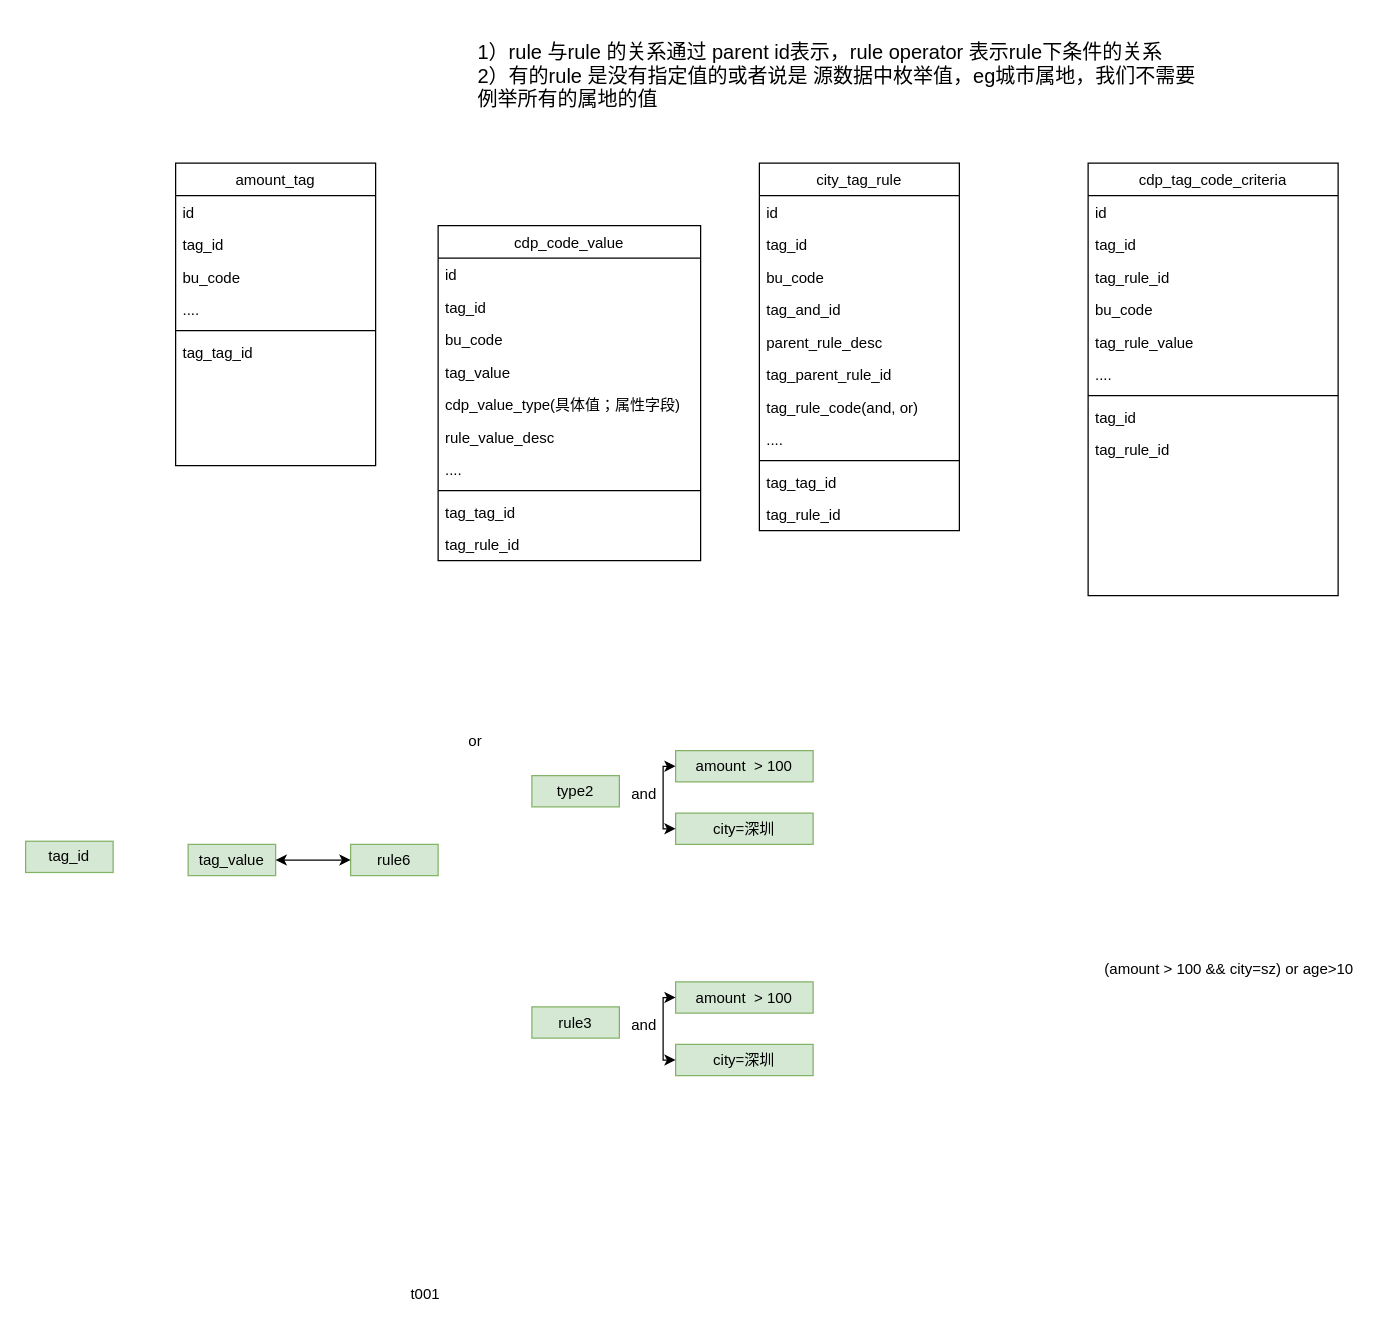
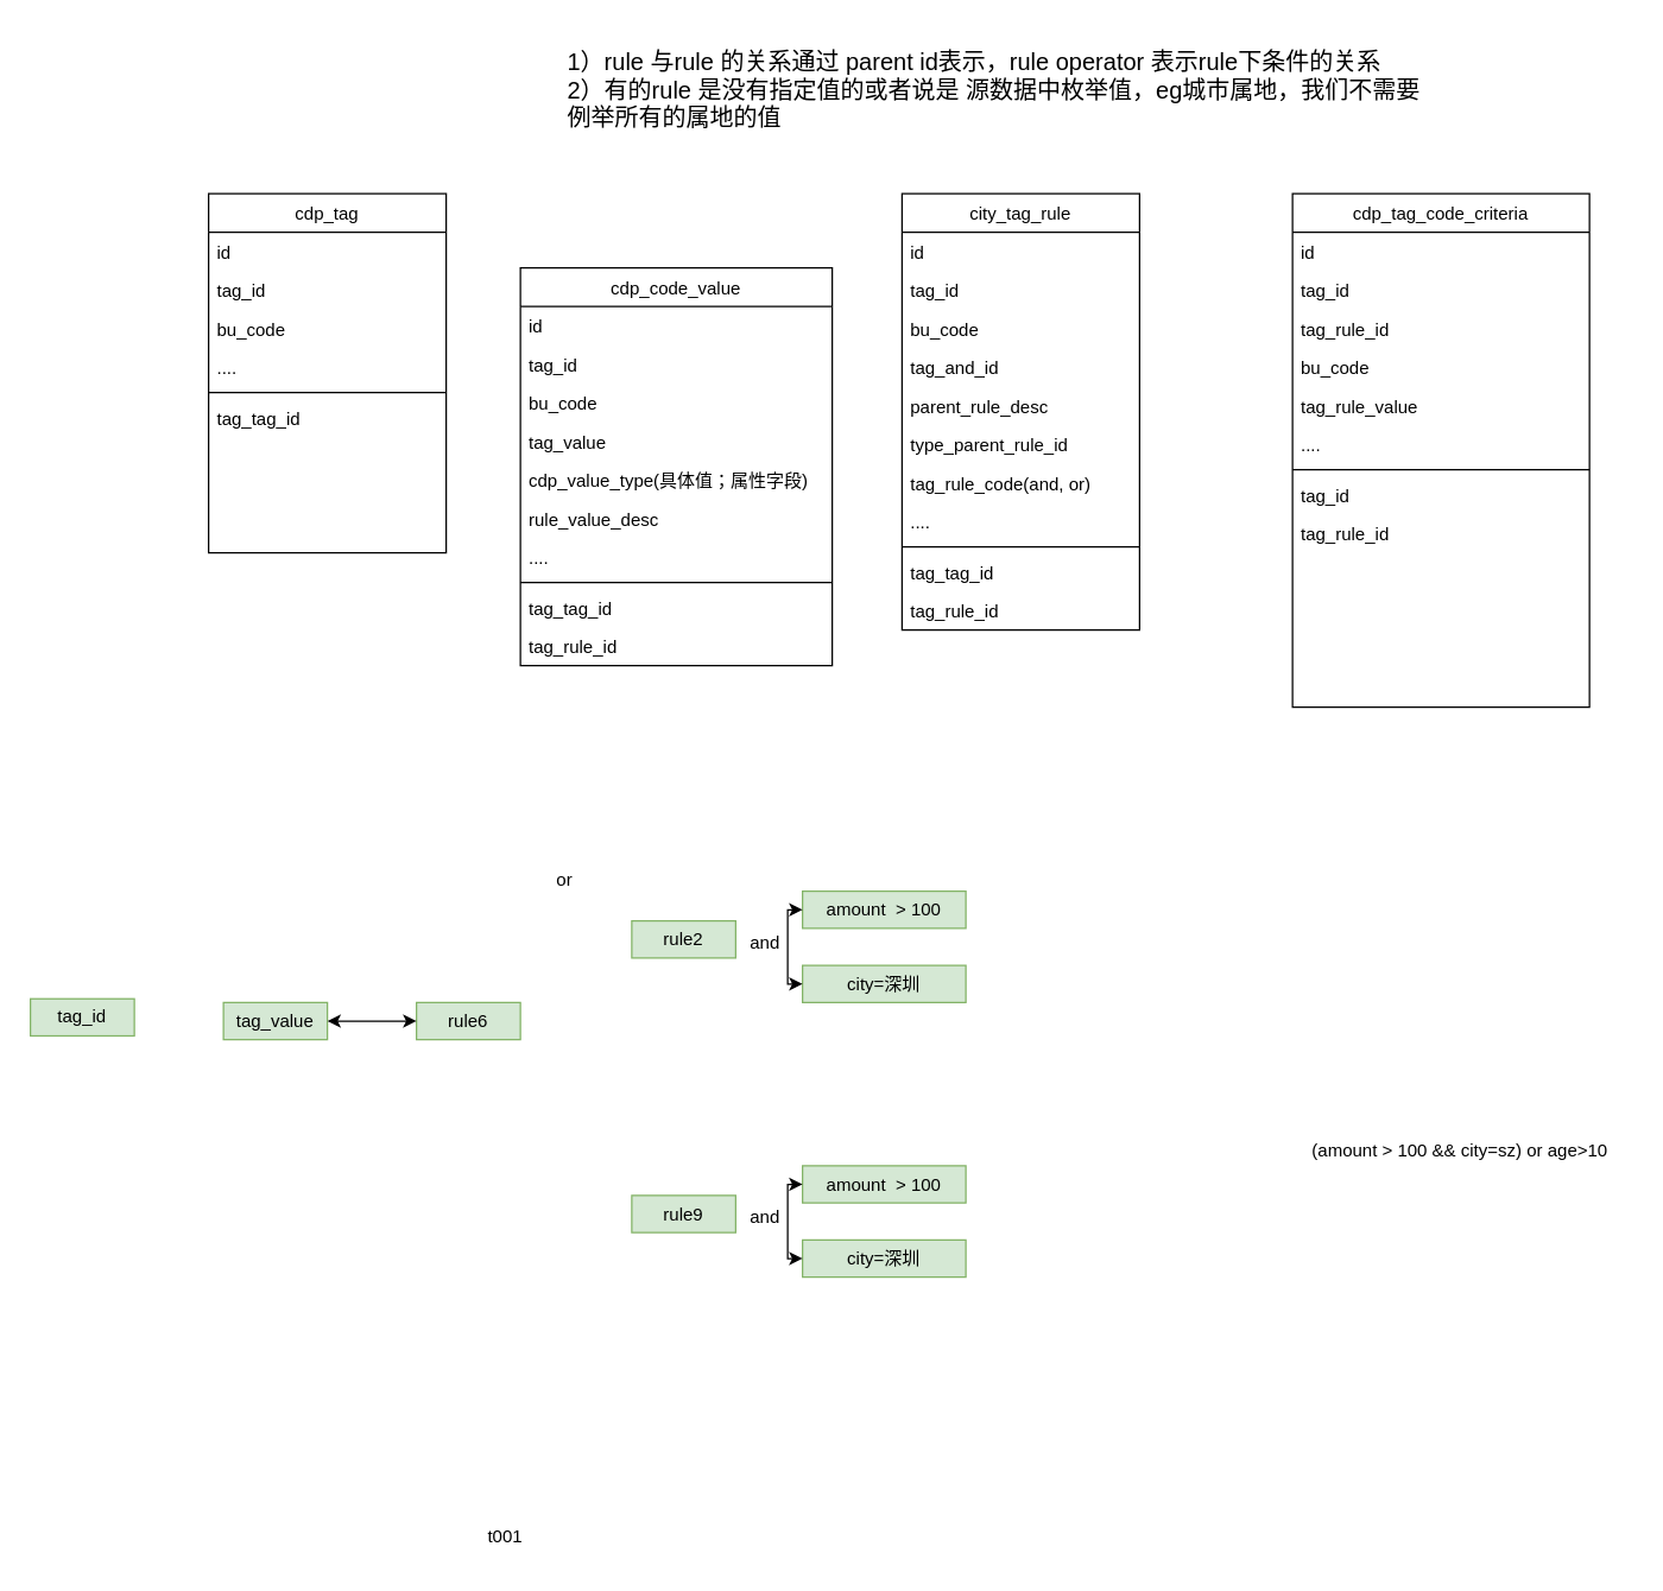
  <mxCell id="0" />
  <mxCell id="1" parent="0" />
  <mxCell id="2" value="city_tag_rule" style="swimlane;fontStyle=0;align=center;verticalAlign=top;childLayout=stackLayout;horizontal=1;startSize=26;horizontalStack=0;resizeParent=1;resizeLast=0;collapsible=1;marginBottom=0;rounded=0;shadow=0;strokeWidth=1;" parent="1" vertex="1"><mxGeometry x="607" y="130" width="160" height="294" as="geometry"><mxRectangle x="550" y="140" width="160" height="26" as="alternateBounds" /></mxGeometry></mxCell>
  <mxCell id="3" value="id" style="text;align=left;verticalAlign=top;spacingLeft=4;spacingRight=4;overflow=hidden;rotatable=0;points=[[0,0.5],[1,0.5]];portConstraint=eastwest;rounded=0;shadow=0;html=0;" parent="2" vertex="1"><mxGeometry y="26" width="160" height="26" as="geometry" /></mxCell>
  <mxCell id="4" value="tag_id" style="text;align=left;verticalAlign=top;spacingLeft=4;spacingRight=4;overflow=hidden;rotatable=0;points=[[0,0.5],[1,0.5]];portConstraint=eastwest;rounded=0;shadow=0;html=0;" parent="2" vertex="1"><mxGeometry y="52" width="160" height="26" as="geometry" /></mxCell>
  <mxCell id="5" value="bu_code" style="text;align=left;verticalAlign=top;spacingLeft=4;spacingRight=4;overflow=hidden;rotatable=0;points=[[0,0.5],[1,0.5]];portConstraint=eastwest;rounded=0;shadow=0;html=0;" parent="2" vertex="1"><mxGeometry y="78" width="160" height="26" as="geometry" /></mxCell>
  <mxCell id="6" value="tag_and_id" style="text;align=left;verticalAlign=top;spacingLeft=4;spacingRight=4;overflow=hidden;rotatable=0;points=[[0,0.5],[1,0.5]];portConstraint=eastwest;rounded=0;shadow=0;html=0;" parent="2" vertex="1"><mxGeometry y="104" width="160" height="26" as="geometry" /></mxCell>
  <mxCell id="7" value="parent_rule_desc" style="text;align=left;verticalAlign=top;spacingLeft=4;spacingRight=4;overflow=hidden;rotatable=0;points=[[0,0.5],[1,0.5]];portConstraint=eastwest;rounded=0;shadow=0;html=0;" parent="2" vertex="1"><mxGeometry y="130" width="160" height="26" as="geometry" /></mxCell>
- <mxCell id="8" value="tag_parent_rule_id" style="text;align=left;verticalAlign=top;spacingLeft=4;spacingRight=4;overflow=hidden;rotatable=0;points=[[0,0.5],[1,0.5]];portConstraint=eastwest;rounded=0;shadow=0;html=0;" parent="2" vertex="1"><mxGeometry y="156" width="160" height="26" as="geometry" /></mxCell>
+ <mxCell id="8" value="type_parent_rule_id" style="text;align=left;verticalAlign=top;spacingLeft=4;spacingRight=4;overflow=hidden;rotatable=0;points=[[0,0.5],[1,0.5]];portConstraint=eastwest;rounded=0;shadow=0;html=0;" parent="2" vertex="1"><mxGeometry y="156" width="160" height="26" as="geometry" /></mxCell>
  <mxCell id="9" value="tag_rule_code(and, or)" style="text;align=left;verticalAlign=top;spacingLeft=4;spacingRight=4;overflow=hidden;rotatable=0;points=[[0,0.5],[1,0.5]];portConstraint=eastwest;rounded=0;shadow=0;html=0;" parent="2" vertex="1"><mxGeometry y="182" width="160" height="26" as="geometry" /></mxCell>
  <mxCell id="10" value="...." style="text;align=left;verticalAlign=top;spacingLeft=4;spacingRight=4;overflow=hidden;rotatable=0;points=[[0,0.5],[1,0.5]];portConstraint=eastwest;rounded=0;shadow=0;html=0;" parent="2" vertex="1"><mxGeometry y="208" width="160" height="26" as="geometry" /></mxCell>
  <mxCell id="11" value="" style="line;html=1;strokeWidth=1;align=left;verticalAlign=middle;spacingTop=-1;spacingLeft=3;spacingRight=3;rotatable=0;labelPosition=right;points=[];portConstraint=eastwest;" parent="2" vertex="1"><mxGeometry y="234" width="160" height="8" as="geometry" /></mxCell>
  <mxCell id="12" value="tag_tag_id" style="text;align=left;verticalAlign=top;spacingLeft=4;spacingRight=4;overflow=hidden;rotatable=0;points=[[0,0.5],[1,0.5]];portConstraint=eastwest;" parent="2" vertex="1"><mxGeometry y="242" width="160" height="26" as="geometry" /></mxCell>
  <mxCell id="13" value="tag_rule_id" style="text;align=left;verticalAlign=top;spacingLeft=4;spacingRight=4;overflow=hidden;rotatable=0;points=[[0,0.5],[1,0.5]];portConstraint=eastwest;" parent="2" vertex="1"><mxGeometry y="268" width="160" height="26" as="geometry" /></mxCell>
  <mxCell id="14" value="cdp_tag_code_criteria" style="swimlane;fontStyle=0;align=center;verticalAlign=top;childLayout=stackLayout;horizontal=1;startSize=26;horizontalStack=0;resizeParent=1;resizeLast=0;collapsible=1;marginBottom=0;rounded=0;shadow=0;strokeWidth=1;" parent="1" vertex="1"><mxGeometry x="870" y="130" width="200" height="346" as="geometry"><mxRectangle x="550" y="140" width="160" height="26" as="alternateBounds" /></mxGeometry></mxCell>
  <mxCell id="15" value="id" style="text;align=left;verticalAlign=top;spacingLeft=4;spacingRight=4;overflow=hidden;rotatable=0;points=[[0,0.5],[1,0.5]];portConstraint=eastwest;rounded=0;shadow=0;html=0;" parent="14" vertex="1"><mxGeometry y="26" width="200" height="26" as="geometry" /></mxCell>
  <mxCell id="16" value="tag_id" style="text;align=left;verticalAlign=top;spacingLeft=4;spacingRight=4;overflow=hidden;rotatable=0;points=[[0,0.5],[1,0.5]];portConstraint=eastwest;rounded=0;shadow=0;html=0;" parent="14" vertex="1"><mxGeometry y="52" width="200" height="26" as="geometry" /></mxCell>
  <mxCell id="17" value="tag_rule_id" style="text;align=left;verticalAlign=top;spacingLeft=4;spacingRight=4;overflow=hidden;rotatable=0;points=[[0,0.5],[1,0.5]];portConstraint=eastwest;rounded=0;shadow=0;html=0;" parent="14" vertex="1"><mxGeometry y="78" width="200" height="26" as="geometry" /></mxCell>
  <mxCell id="18" value="bu_code" style="text;align=left;verticalAlign=top;spacingLeft=4;spacingRight=4;overflow=hidden;rotatable=0;points=[[0,0.5],[1,0.5]];portConstraint=eastwest;rounded=0;shadow=0;html=0;" parent="14" vertex="1"><mxGeometry y="104" width="200" height="26" as="geometry" /></mxCell>
  <mxCell id="19" value="tag_rule_value" style="text;align=left;verticalAlign=top;spacingLeft=4;spacingRight=4;overflow=hidden;rotatable=0;points=[[0,0.5],[1,0.5]];portConstraint=eastwest;rounded=0;shadow=0;html=0;" parent="14" vertex="1"><mxGeometry y="130" width="200" height="26" as="geometry" /></mxCell>
  <mxCell id="20" value="...." style="text;align=left;verticalAlign=top;spacingLeft=4;spacingRight=4;overflow=hidden;rotatable=0;points=[[0,0.5],[1,0.5]];portConstraint=eastwest;rounded=0;shadow=0;html=0;" parent="14" vertex="1"><mxGeometry y="156" width="200" height="26" as="geometry" /></mxCell>
  <mxCell id="21" value="" style="line;html=1;strokeWidth=1;align=left;verticalAlign=middle;spacingTop=-1;spacingLeft=3;spacingRight=3;rotatable=0;labelPosition=right;points=[];portConstraint=eastwest;" parent="14" vertex="1"><mxGeometry y="182" width="200" height="8" as="geometry" /></mxCell>
  <mxCell id="22" value="tag_id" style="text;align=left;verticalAlign=top;spacingLeft=4;spacingRight=4;overflow=hidden;rotatable=0;points=[[0,0.5],[1,0.5]];portConstraint=eastwest;" parent="14" vertex="1"><mxGeometry y="190" width="200" height="26" as="geometry" /></mxCell>
  <mxCell id="23" value="tag_rule_id" style="text;align=left;verticalAlign=top;spacingLeft=4;spacingRight=4;overflow=hidden;rotatable=0;points=[[0,0.5],[1,0.5]];portConstraint=eastwest;" parent="14" vertex="1"><mxGeometry y="216" width="200" height="26" as="geometry" /></mxCell>
  <mxCell id="24" value="cdp_code_value" style="swimlane;fontStyle=0;align=center;verticalAlign=top;childLayout=stackLayout;horizontal=1;startSize=26;horizontalStack=0;resizeParent=1;resizeLast=0;collapsible=1;marginBottom=0;rounded=0;shadow=0;strokeWidth=1;" parent="1" vertex="1"><mxGeometry x="350" y="180" width="210" height="268" as="geometry"><mxRectangle x="550" y="140" width="160" height="26" as="alternateBounds" /></mxGeometry></mxCell>
  <mxCell id="25" value="id" style="text;align=left;verticalAlign=top;spacingLeft=4;spacingRight=4;overflow=hidden;rotatable=0;points=[[0,0.5],[1,0.5]];portConstraint=eastwest;rounded=0;shadow=0;html=0;" parent="24" vertex="1"><mxGeometry y="26" width="210" height="26" as="geometry" /></mxCell>
  <mxCell id="26" value="tag_id" style="text;align=left;verticalAlign=top;spacingLeft=4;spacingRight=4;overflow=hidden;rotatable=0;points=[[0,0.5],[1,0.5]];portConstraint=eastwest;rounded=0;shadow=0;html=0;" parent="24" vertex="1"><mxGeometry y="52" width="210" height="26" as="geometry" /></mxCell>
  <mxCell id="27" value="bu_code" style="text;align=left;verticalAlign=top;spacingLeft=4;spacingRight=4;overflow=hidden;rotatable=0;points=[[0,0.5],[1,0.5]];portConstraint=eastwest;rounded=0;shadow=0;html=0;" parent="24" vertex="1"><mxGeometry y="78" width="210" height="26" as="geometry" /></mxCell>
  <mxCell id="28" value="tag_value" style="text;align=left;verticalAlign=top;spacingLeft=4;spacingRight=4;overflow=hidden;rotatable=0;points=[[0,0.5],[1,0.5]];portConstraint=eastwest;rounded=0;shadow=0;html=0;" parent="24" vertex="1"><mxGeometry y="104" width="210" height="26" as="geometry" /></mxCell>
  <mxCell id="29" value="cdp_value_type(具体值；属性字段)" style="text;align=left;verticalAlign=top;spacingLeft=4;spacingRight=4;overflow=hidden;rotatable=0;points=[[0,0.5],[1,0.5]];portConstraint=eastwest;rounded=0;shadow=0;html=0;" parent="24" vertex="1"><mxGeometry y="130" width="210" height="26" as="geometry" /></mxCell>
  <mxCell id="30" value="rule_value_desc" style="text;align=left;verticalAlign=top;spacingLeft=4;spacingRight=4;overflow=hidden;rotatable=0;points=[[0,0.5],[1,0.5]];portConstraint=eastwest;rounded=0;shadow=0;html=0;" parent="24" vertex="1"><mxGeometry y="156" width="210" height="26" as="geometry" /></mxCell>
  <mxCell id="31" value="...." style="text;align=left;verticalAlign=top;spacingLeft=4;spacingRight=4;overflow=hidden;rotatable=0;points=[[0,0.5],[1,0.5]];portConstraint=eastwest;rounded=0;shadow=0;html=0;" parent="24" vertex="1"><mxGeometry y="182" width="210" height="26" as="geometry" /></mxCell>
  <mxCell id="32" value="" style="line;html=1;strokeWidth=1;align=left;verticalAlign=middle;spacingTop=-1;spacingLeft=3;spacingRight=3;rotatable=0;labelPosition=right;points=[];portConstraint=eastwest;" parent="24" vertex="1"><mxGeometry y="208" width="210" height="8" as="geometry" /></mxCell>
  <mxCell id="33" value="tag_tag_id" style="text;align=left;verticalAlign=top;spacingLeft=4;spacingRight=4;overflow=hidden;rotatable=0;points=[[0,0.5],[1,0.5]];portConstraint=eastwest;" parent="24" vertex="1"><mxGeometry y="216" width="210" height="26" as="geometry" /></mxCell>
  <mxCell id="34" value="tag_rule_id" style="text;align=left;verticalAlign=top;spacingLeft=4;spacingRight=4;overflow=hidden;rotatable=0;points=[[0,0.5],[1,0.5]];portConstraint=eastwest;" parent="24" vertex="1"><mxGeometry y="242" width="210" height="26" as="geometry" /></mxCell>
- <mxCell id="35" value="type2" style="text;html=1;strokeColor=#82b366;fillColor=#d5e8d4;align=center;verticalAlign=middle;whiteSpace=wrap;rounded=0;" parent="1" vertex="1"><mxGeometry x="425" y="620" width="70" height="25" as="geometry" /></mxCell>
+ <mxCell id="35" value="rule2" style="text;html=1;strokeColor=#82b366;fillColor=#d5e8d4;align=center;verticalAlign=middle;whiteSpace=wrap;rounded=0;" parent="1" vertex="1"><mxGeometry x="425" y="620" width="70" height="25" as="geometry" /></mxCell>
  <mxCell id="36" value="amount &amp;nbsp;&amp;gt; 100" style="text;html=1;strokeColor=#82b366;fillColor=#d5e8d4;align=center;verticalAlign=middle;whiteSpace=wrap;rounded=0;" parent="1" vertex="1"><mxGeometry x="540" y="600" width="110" height="25" as="geometry" /></mxCell>
  <mxCell id="37" value="city=深圳" style="text;html=1;strokeColor=#82b366;fillColor=#d5e8d4;align=center;verticalAlign=middle;whiteSpace=wrap;rounded=0;" parent="1" vertex="1"><mxGeometry x="540" y="650" width="110" height="25" as="geometry" /></mxCell>
  <mxCell id="38" value="" style="endArrow=classic;startArrow=classic;html=1;rounded=0;edgeStyle=orthogonalEdgeStyle;exitX=0;exitY=0.5;exitDx=0;exitDy=0;entryX=0;entryY=0.5;entryDx=0;entryDy=0;" parent="1" source="37" target="36" edge="1"><mxGeometry width="50" height="50" relative="1" as="geometry"><mxPoint x="500" y="650" as="sourcePoint" /><mxPoint x="550" y="600" as="targetPoint" /></mxGeometry></mxCell>
  <mxCell id="39" value="and" style="text;html=1;strokeColor=none;fillColor=none;align=center;verticalAlign=middle;whiteSpace=wrap;rounded=0;" parent="1" vertex="1"><mxGeometry x="485" y="620" width="60" height="30" as="geometry" /></mxCell>
  <mxCell id="40" value="rule6" style="text;html=1;strokeColor=#82b366;fillColor=#d5e8d4;align=center;verticalAlign=middle;whiteSpace=wrap;rounded=0;" parent="1" vertex="1"><mxGeometry x="280" y="675" width="70" height="25" as="geometry" /></mxCell>
  <mxCell id="41" value="or" style="text;html=1;strokeColor=none;fillColor=none;align=center;verticalAlign=middle;whiteSpace=wrap;rounded=0;" parent="1" vertex="1"><mxGeometry x="350" y="577.5" width="60" height="30" as="geometry" /></mxCell>
  <mxCell id="42" value="(amount &amp;gt; 100 &amp;amp;&amp;amp; city=sz) or age&amp;gt;10" style="text;html=1;strokeColor=none;fillColor=none;align=center;verticalAlign=middle;whiteSpace=wrap;rounded=0;" parent="1" vertex="1"><mxGeometry x="868" y="760" width="230" height="30" as="geometry" /></mxCell>
  <mxCell id="43" value="tag_value" style="text;html=1;strokeColor=#82b366;fillColor=#d5e8d4;align=center;verticalAlign=middle;whiteSpace=wrap;rounded=0;" parent="1" vertex="1"><mxGeometry x="150" y="675" width="70" height="25" as="geometry" /></mxCell>
  <mxCell id="44" value="" style="endArrow=classic;startArrow=classic;html=1;rounded=0;entryX=0;entryY=0.5;entryDx=0;entryDy=0;exitX=1;exitY=0.5;exitDx=0;exitDy=0;" parent="1" source="43" target="40" edge="1"><mxGeometry width="50" height="50" relative="1" as="geometry"><mxPoint x="210" y="720" as="sourcePoint" /><mxPoint x="260" y="670" as="targetPoint" /></mxGeometry></mxCell>
  <mxCell id="45" value="tag_id" style="text;html=1;strokeColor=#82b366;fillColor=#d5e8d4;align=center;verticalAlign=middle;whiteSpace=wrap;rounded=0;" parent="1" vertex="1"><mxGeometry x="20" y="672.5" width="70" height="25" as="geometry" /></mxCell>
- <mxCell id="46" value="rule3" style="text;html=1;strokeColor=#82b366;fillColor=#d5e8d4;align=center;verticalAlign=middle;whiteSpace=wrap;rounded=0;" parent="1" vertex="1"><mxGeometry x="425" y="805" width="70" height="25" as="geometry" /></mxCell>
+ <mxCell id="46" value="rule9" style="text;html=1;strokeColor=#82b366;fillColor=#d5e8d4;align=center;verticalAlign=middle;whiteSpace=wrap;rounded=0;" parent="1" vertex="1"><mxGeometry x="425" y="805" width="70" height="25" as="geometry" /></mxCell>
  <mxCell id="47" value="amount &amp;nbsp;&amp;gt; 100" style="text;html=1;strokeColor=#82b366;fillColor=#d5e8d4;align=center;verticalAlign=middle;whiteSpace=wrap;rounded=0;" parent="1" vertex="1"><mxGeometry x="540" y="785" width="110" height="25" as="geometry" /></mxCell>
  <mxCell id="48" value="city=深圳" style="text;html=1;strokeColor=#82b366;fillColor=#d5e8d4;align=center;verticalAlign=middle;whiteSpace=wrap;rounded=0;" parent="1" vertex="1"><mxGeometry x="540" y="835" width="110" height="25" as="geometry" /></mxCell>
  <mxCell id="49" value="" style="endArrow=classic;startArrow=classic;html=1;rounded=0;edgeStyle=orthogonalEdgeStyle;exitX=0;exitY=0.5;exitDx=0;exitDy=0;entryX=0;entryY=0.5;entryDx=0;entryDy=0;" parent="1" source="48" target="47" edge="1"><mxGeometry width="50" height="50" relative="1" as="geometry"><mxPoint x="500" y="835" as="sourcePoint" /><mxPoint x="550" y="785" as="targetPoint" /></mxGeometry></mxCell>
  <mxCell id="50" value="and" style="text;html=1;strokeColor=none;fillColor=none;align=center;verticalAlign=middle;whiteSpace=wrap;rounded=0;" parent="1" vertex="1"><mxGeometry x="485" y="805" width="60" height="30" as="geometry" /></mxCell>
  <mxCell id="51" style="edgeStyle=orthogonalEdgeStyle;rounded=0;orthogonalLoop=1;jettySize=auto;html=1;exitX=0.5;exitY=1;exitDx=0;exitDy=0;" parent="1" source="46" target="46" edge="1"><mxGeometry relative="1" as="geometry" /></mxCell>
  <mxCell id="52" value="1）rule 与rule 的关系通过 parent id表示，rule operator 表示rule下条件的关系&lt;br style=&quot;font-size: 16px;&quot;&gt;2）有的rule 是没有指定值的或者说是 源数据中枚举值，eg城市属地，我们不需要例举所有的属地的值" style="text;html=1;strokeColor=none;fillColor=none;align=left;verticalAlign=middle;whiteSpace=wrap;rounded=0;fontSize=16;" parent="1" vertex="1"><mxGeometry x="380" y="20" width="590" height="80" as="geometry" /></mxCell>
- <mxCell id="53" value="amount_tag" style="swimlane;fontStyle=0;align=center;verticalAlign=top;childLayout=stackLayout;horizontal=1;startSize=26;horizontalStack=0;resizeParent=1;resizeLast=0;collapsible=1;marginBottom=0;rounded=0;shadow=0;strokeWidth=1;" parent="1" vertex="1"><mxGeometry x="140" y="130" width="160" height="242" as="geometry"><mxRectangle x="550" y="140" width="160" height="26" as="alternateBounds" /></mxGeometry></mxCell>
+ <mxCell id="53" value="cdp_tag" style="swimlane;fontStyle=0;align=center;verticalAlign=top;childLayout=stackLayout;horizontal=1;startSize=26;horizontalStack=0;resizeParent=1;resizeLast=0;collapsible=1;marginBottom=0;rounded=0;shadow=0;strokeWidth=1;" parent="1" vertex="1"><mxGeometry x="140" y="130" width="160" height="242" as="geometry"><mxRectangle x="550" y="140" width="160" height="26" as="alternateBounds" /></mxGeometry></mxCell>
  <mxCell id="54" value="id" style="text;align=left;verticalAlign=top;spacingLeft=4;spacingRight=4;overflow=hidden;rotatable=0;points=[[0,0.5],[1,0.5]];portConstraint=eastwest;rounded=0;shadow=0;html=0;" parent="53" vertex="1"><mxGeometry y="26" width="160" height="26" as="geometry" /></mxCell>
  <mxCell id="55" value="tag_id" style="text;align=left;verticalAlign=top;spacingLeft=4;spacingRight=4;overflow=hidden;rotatable=0;points=[[0,0.5],[1,0.5]];portConstraint=eastwest;rounded=0;shadow=0;html=0;" parent="53" vertex="1"><mxGeometry y="52" width="160" height="26" as="geometry" /></mxCell>
  <mxCell id="56" value="bu_code" style="text;align=left;verticalAlign=top;spacingLeft=4;spacingRight=4;overflow=hidden;rotatable=0;points=[[0,0.5],[1,0.5]];portConstraint=eastwest;rounded=0;shadow=0;html=0;" parent="53" vertex="1"><mxGeometry y="78" width="160" height="26" as="geometry" /></mxCell>
  <mxCell id="57" value="...." style="text;align=left;verticalAlign=top;spacingLeft=4;spacingRight=4;overflow=hidden;rotatable=0;points=[[0,0.5],[1,0.5]];portConstraint=eastwest;rounded=0;shadow=0;html=0;" parent="53" vertex="1"><mxGeometry y="104" width="160" height="26" as="geometry" /></mxCell>
  <mxCell id="58" value="" style="line;html=1;strokeWidth=1;align=left;verticalAlign=middle;spacingTop=-1;spacingLeft=3;spacingRight=3;rotatable=0;labelPosition=right;points=[];portConstraint=eastwest;" parent="53" vertex="1"><mxGeometry y="130" width="160" height="8" as="geometry" /></mxCell>
  <mxCell id="59" value="tag_tag_id" style="text;align=left;verticalAlign=top;spacingLeft=4;spacingRight=4;overflow=hidden;rotatable=0;points=[[0,0.5],[1,0.5]];portConstraint=eastwest;" parent="53" vertex="1"><mxGeometry y="138" width="160" height="26" as="geometry" /></mxCell>
  <mxCell id="60" value="t001" style="text;html=1;strokeColor=none;fillColor=none;align=center;verticalAlign=middle;whiteSpace=wrap;rounded=0;" parent="1" vertex="1"><mxGeometry x="310" y="1020" width="60" height="30" as="geometry" /></mxCell>
